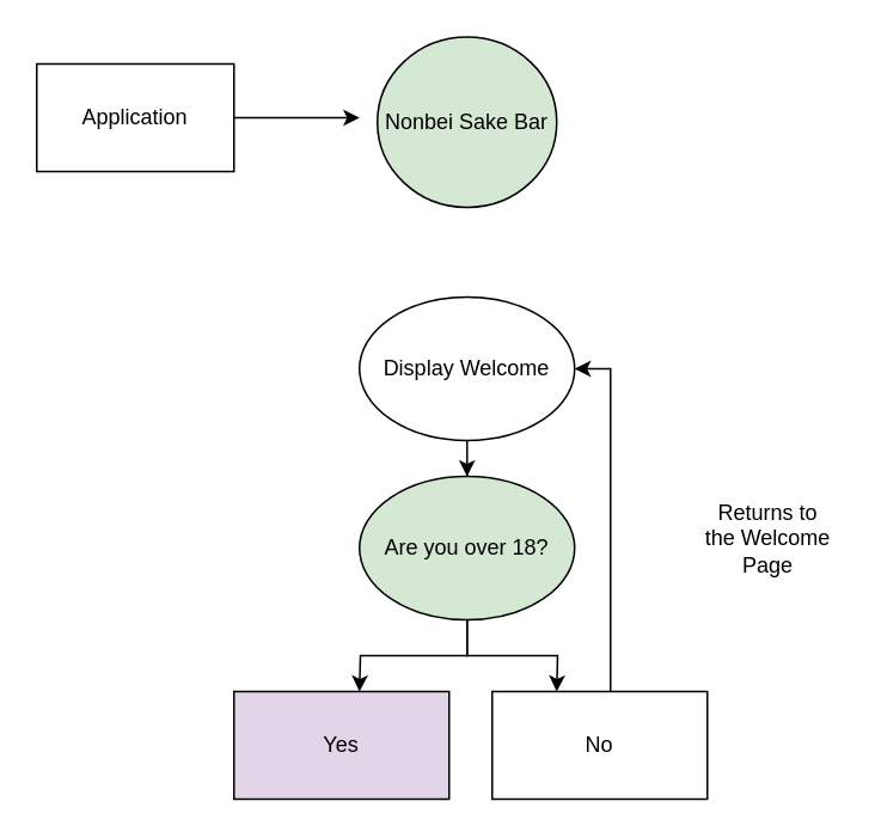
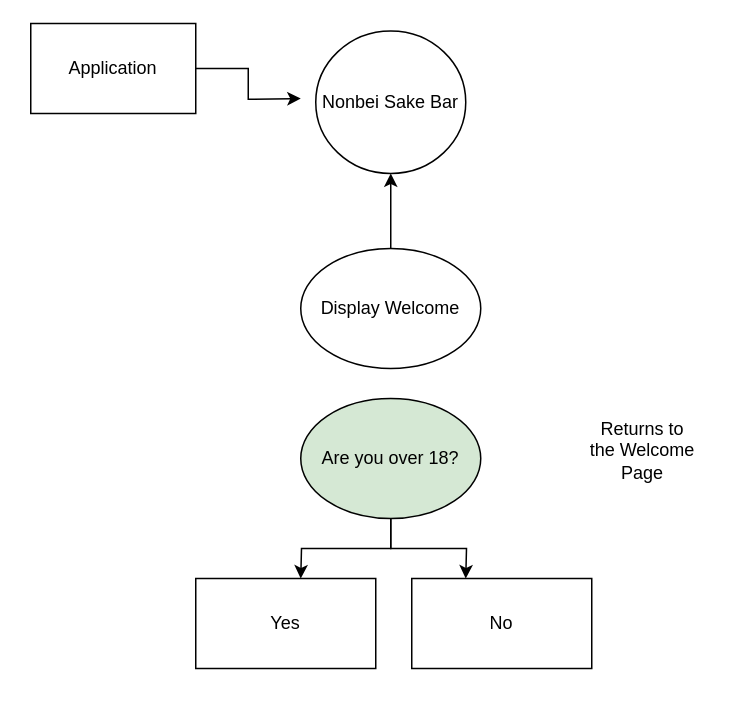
  <mxCell id="0" />
  <mxCell id="1" parent="0" />
  <mxCell id="2" style="edgeStyle=orthogonalEdgeStyle;rounded=0;orthogonalLoop=1;jettySize=auto;html=1;" edge="1" parent="1" source="3"><mxGeometry relative="1" as="geometry"><mxPoint x="200" y="65" as="targetPoint" /></mxGeometry></mxCell>
- <mxCell id="3" value="Application" style="rounded=0;whiteSpace=wrap;html=1;" vertex="1" parent="1"><mxGeometry x="20" y="35" width="110" height="60" as="geometry" /></mxCell>
- <mxCell id="4" value="Nonbei Sake Bar" style="ellipse;whiteSpace=wrap;html=1;fillColor=#d5e8d4;" vertex="1" parent="1"><mxGeometry x="210" y="20" width="100" height="95" as="geometry" /></mxCell>
- <mxCell id="5" style="edgeStyle=orthogonalEdgeStyle;rounded=0;orthogonalLoop=1;jettySize=auto;html=1;" edge="1" parent="1" source="6" target="9"><mxGeometry relative="1" as="geometry"><mxPoint x="260" y="285" as="targetPoint" /></mxGeometry></mxCell>
+ <mxCell id="3" value="Application" style="rounded=0;whiteSpace=wrap;html=1;" vertex="1" parent="1"><mxGeometry x="20" y="15" width="110" height="60" as="geometry" /></mxCell>
+ <mxCell id="4" value="Nonbei Sake Bar" style="ellipse;whiteSpace=wrap;html=1;" vertex="1" parent="1"><mxGeometry x="210" y="20" width="100" height="95" as="geometry" /></mxCell>
+ <mxCell id="5" style="edgeStyle=orthogonalEdgeStyle;rounded=0;orthogonalLoop=1;jettySize=auto;html=1;" edge="1" parent="1" source="6" target="4"><mxGeometry relative="1" as="geometry"><mxPoint x="260" y="285" as="targetPoint" /></mxGeometry></mxCell>
  <mxCell id="6" value="Display Welcome" style="ellipse;whiteSpace=wrap;html=1;" vertex="1" parent="1"><mxGeometry x="200" y="165" width="120" height="80" as="geometry" /></mxCell>
  <mxCell id="7" style="edgeStyle=orthogonalEdgeStyle;rounded=0;orthogonalLoop=1;jettySize=auto;html=1;" edge="1" parent="1" source="9"><mxGeometry relative="1" as="geometry"><mxPoint x="200" y="385" as="targetPoint" /></mxGeometry></mxCell>
  <mxCell id="8" style="edgeStyle=orthogonalEdgeStyle;rounded=0;orthogonalLoop=1;jettySize=auto;html=1;" edge="1" parent="1" source="9"><mxGeometry relative="1" as="geometry"><mxPoint x="310" y="385" as="targetPoint" /></mxGeometry></mxCell>
  <mxCell id="9" value="Are you over 18?" style="ellipse;whiteSpace=wrap;html=1;fillColor=#d5e8d4;" vertex="1" parent="1"><mxGeometry x="200" y="265" width="120" height="80" as="geometry" /></mxCell>
- <mxCell id="10" value="Yes" style="rounded=0;whiteSpace=wrap;html=1;fillColor=#e1d5e7;" vertex="1" parent="1"><mxGeometry x="130" y="385" width="120" height="60" as="geometry" /></mxCell>
- <mxCell id="11" style="edgeStyle=orthogonalEdgeStyle;rounded=0;orthogonalLoop=1;jettySize=auto;html=1;entryX=1;entryY=0.5;entryDx=0;entryDy=0;" edge="1" parent="1" source="12" target="6"><mxGeometry relative="1" as="geometry"><Array as="points"><mxPoint x="340" y="205" /></Array></mxGeometry></mxCell>
+ <mxCell id="10" value="Yes" style="rounded=0;whiteSpace=wrap;html=1;" vertex="1" parent="1"><mxGeometry x="130" y="385" width="120" height="60" as="geometry" /></mxCell>
  <mxCell id="12" value="No" style="rounded=0;whiteSpace=wrap;html=1;" vertex="1" parent="1"><mxGeometry x="274" y="385" width="120" height="60" as="geometry" /></mxCell>
  <mxCell id="13" value="Returns to the Welcome Page" style="text;html=1;strokeColor=none;fillColor=none;align=center;verticalAlign=middle;whiteSpace=wrap;rounded=0;" vertex="1" parent="1"><mxGeometry x="390" y="285" width="76" height="30" as="geometry" /></mxCell>
